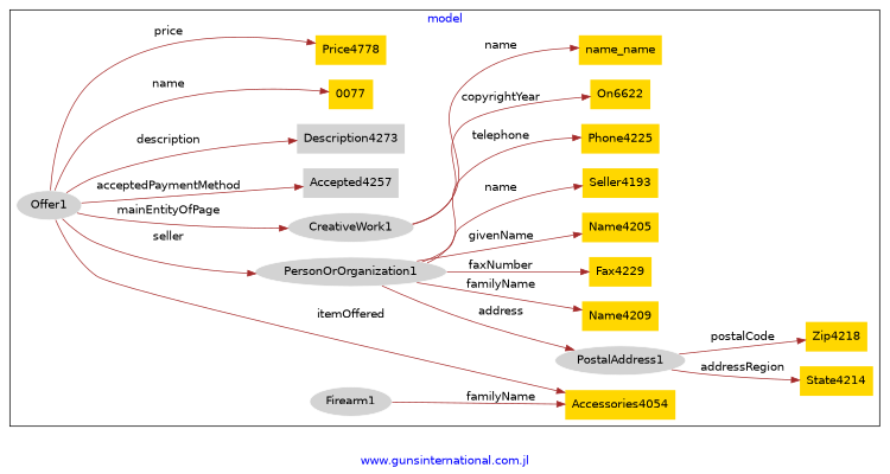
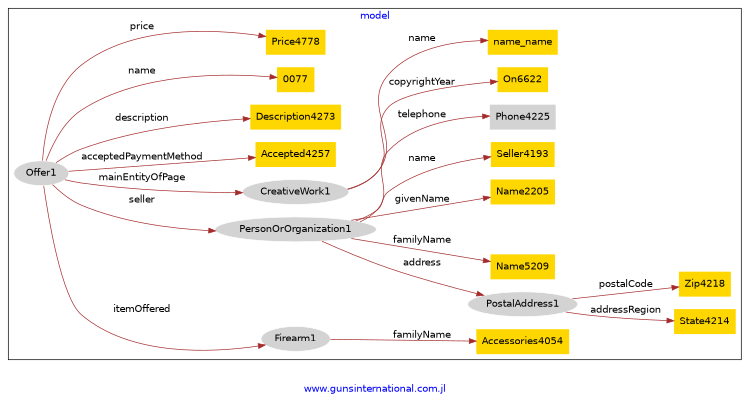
  digraph {
    fontcolor=blue
    fontname="DejaVu Sans"
    label="www.gunsinternational.com.jl"
    rankdir=LR
    remincross=true
    node [fillcolor=gold fontname="DejaVu Sans" style=filled shape=plaintext]
    edge [color=brown fontcolor=black fontname="DejaVu Sans"]
    n1 [color=white fillcolor=lightgray label=Firearm1 shape=""]
    n2 [label=Accessories4054]
    n3 [color=white fillcolor=lightgray label=PersonOrOrganization1 shape=""]
    n4 [color=white fillcolor=lightgray label=PostalAddress1 shape=""]
-   n5 [label=Name4209]
-   n6 [label=Fax4229]
-   n7 [label=Name4205]
+   n5 [label=Name5209]
+   n7 [label=Name2205]
    n8 [label=Seller4193]
-   n9 [label=Phone4225]
+   n9 [fillcolor=lightgray label=Phone4225]
    n10 [color=white fillcolor=lightgray label=CreativeWork1 shape=""]
    n11 [label=On6622]
    n12 [label=name_name]
    n13 [color=white fillcolor=lightgray label=Offer1 shape=""]
-   n14 [fillcolor=lightgray label=Accepted4257]
-   n15 [fillcolor=lightgray label=Description4273]
+   n14 [label=Accepted4257]
+   n15 [label=Description4273]
    n16 [label=0077]
    n17 [label=Price4778]
    n18 [label=State4214]
    n19 [label=Zip4218]
    subgraph cluster_1 {
      label=model
      n1
      n2
      n3
      n4
      n5
-     n6
      n7
      n8
      n9
      n10
      n11
      n12
      n13
      n14
      n15
      n16
      n17
      n18
      n19
    }
    n1 -> n2 [label=familyName]
    n3 -> n4 [label=address]
    n3 -> n5 [label=familyName]
-   n3 -> n6 [label=faxNumber]
    n3 -> n7 [label=givenName]
    n3 -> n8 [label=name]
    n3 -> n9 [label=telephone]
    n4 -> n18 [label=addressRegion]
    n4 -> n19 [label=postalCode]
    n10 -> n11 [label=copyrightYear]
    n10 -> n12 [label=name]
-   n13 -> n2 [label=itemOffered]
+   n13 -> n1 [label=itemOffered]
    n13 -> n3 [label=seller]
    n13 -> n10 [label=mainEntityOfPage]
    n13 -> n14 [label=acceptedPaymentMethod]
    n13 -> n15 [label=description]
    n13 -> n16 [label=name]
    n13 -> n17 [label=price]
  }
